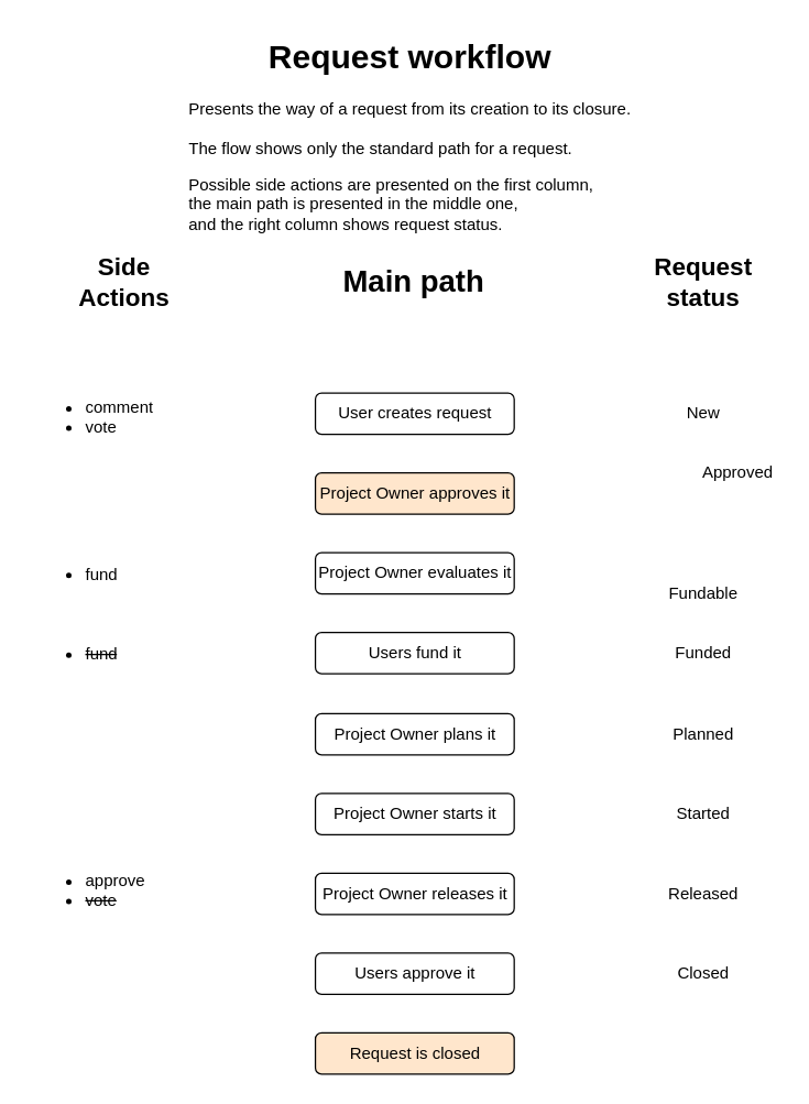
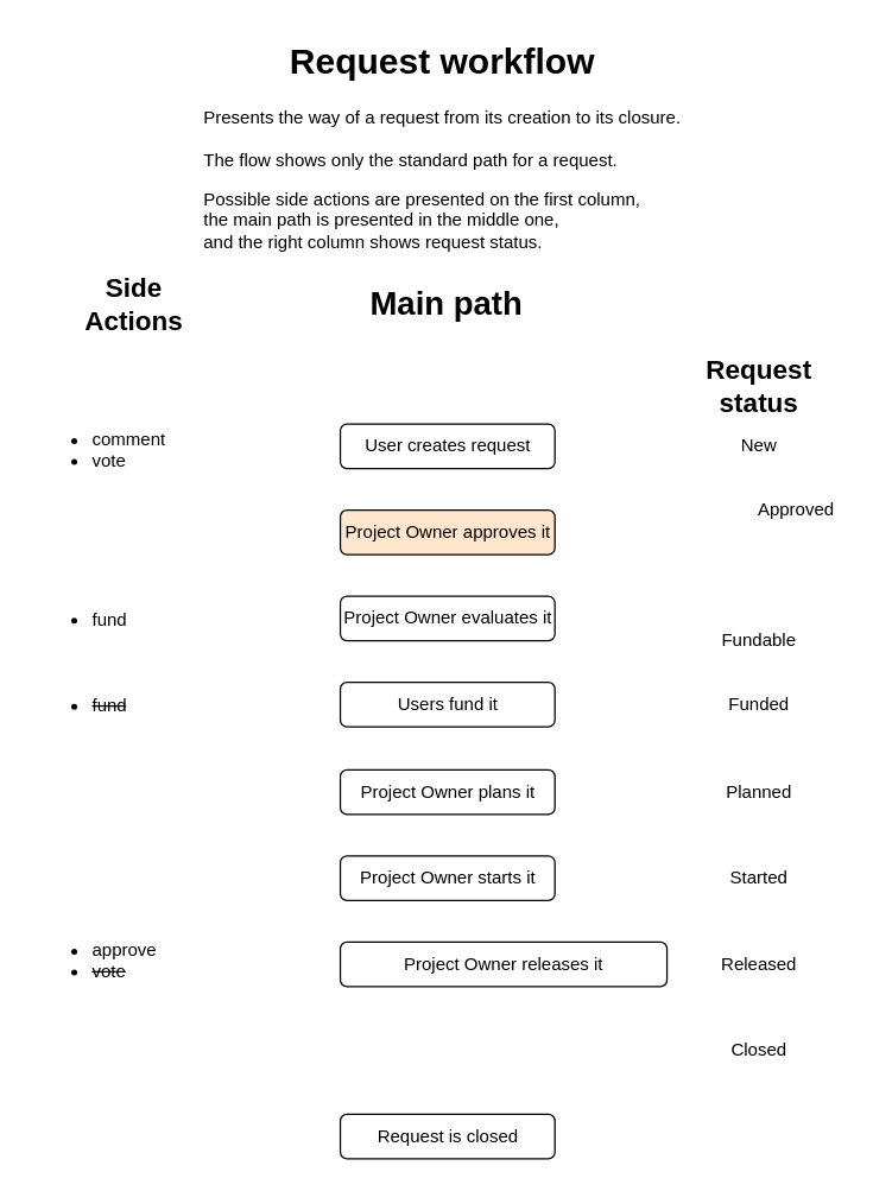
  <mxCell id="0" />
  <mxCell id="1" parent="0" />
  <mxCell id="2" value="&lt;h1 align=&quot;center&quot; style=&quot;margin-top: 0px;&quot;&gt;Request workflow&lt;br&gt;&lt;/h1&gt;&lt;p&gt;Presents the way of a request from its creation to its closure.&lt;br&gt;&lt;br&gt;The flow shows only the standard path for a request.&lt;/p&gt;&lt;p&gt;Possible side actions are presented on the first column,&lt;br&gt;the main path is presented in the middle one,&lt;br&gt;and the right column shows request status.&lt;br&gt;&lt;/p&gt;" style="text;html=1;whiteSpace=wrap;overflow=hidden;rounded=0;" parent="1" vertex="1"><mxGeometry x="135" width="331" height="150" as="geometry" y="20" /></mxCell>
  <mxCell id="3" value="&lt;font size=&quot;1&quot;&gt;&lt;b&gt;&lt;font style=&quot;font-size: 22px;&quot;&gt;Main path&lt;/font&gt;&lt;/b&gt;&lt;/font&gt;" style="text;html=1;align=center;verticalAlign=middle;whiteSpace=wrap;rounded=0;" parent="1" vertex="1"><mxGeometry x="241" y="190" width="119" height="30" as="geometry" /></mxCell>
  <mxCell id="4" value="&lt;b&gt;&lt;font style=&quot;font-size: 18px;&quot;&gt;Side&lt;br&gt;&lt;/font&gt;&lt;/b&gt;&lt;div&gt;&lt;b&gt;&lt;font style=&quot;font-size: 18px;&quot;&gt;Actions&lt;/font&gt;&lt;/b&gt;&lt;/div&gt;" style="text;html=1;align=center;verticalAlign=middle;whiteSpace=wrap;rounded=0;" parent="1" vertex="1"><mxGeometry x="45" y="170" width="90" height="70" as="geometry" /></mxCell>
- <mxCell id="5" value="&lt;b&gt;&lt;font style=&quot;font-size: 18px;&quot;&gt;Request status&lt;br&gt;&lt;/font&gt;&lt;/b&gt;" style="text;html=1;align=center;verticalAlign=middle;whiteSpace=wrap;rounded=0;" parent="1" vertex="1"><mxGeometry x="466" y="190" width="90" height="30" as="geometry" /></mxCell>
+ <mxCell id="5" value="&lt;b&gt;&lt;font style=&quot;font-size: 18px;&quot;&gt;Request status&lt;br&gt;&lt;/font&gt;&lt;/b&gt;" style="text;html=1;align=center;verticalAlign=middle;whiteSpace=wrap;rounded=0;" parent="1" vertex="1"><mxGeometry x="466" y="245" width="90" height="30" as="geometry" /></mxCell>
  <mxCell id="6" value="New" style="text;html=1;align=center;verticalAlign=middle;whiteSpace=wrap;rounded=0;" parent="1" vertex="1"><mxGeometry x="481" y="285" width="60" height="30" as="geometry" /></mxCell>
  <mxCell id="7" value="&lt;ul&gt;&lt;li&gt;comment&lt;/li&gt;&lt;li&gt;vote&lt;br&gt;&lt;/li&gt;&lt;/ul&gt;" style="text;html=1;whiteSpace=wrap;overflow=hidden;rounded=0;" parent="1" vertex="1"><mxGeometry x="20" y="270" width="140" height="60" as="geometry" /></mxCell>
  <mxCell id="8" value="Users fund it" style="rounded=1;whiteSpace=wrap;html=1;" parent="1" vertex="1"><mxGeometry x="228.75" y="459" width="144.5" height="30" as="geometry" /></mxCell>
  <mxCell id="9" value="Project Owner plans it" style="rounded=1;whiteSpace=wrap;html=1;" parent="1" vertex="1"><mxGeometry x="228.75" y="518" width="144.5" height="30" as="geometry" /></mxCell>
  <mxCell id="10" value="Project Owner starts it" style="rounded=1;whiteSpace=wrap;html=1;" parent="1" vertex="1"><mxGeometry x="228.75" y="576" width="144.5" height="30" as="geometry" /></mxCell>
- <mxCell id="11" value="Project Owner releases it" style="rounded=1;whiteSpace=wrap;html=1;" parent="1" vertex="1"><mxGeometry x="228.75" y="634" width="144.5" height="30" as="geometry" /></mxCell>
- <mxCell id="12" value="Users approve it" style="rounded=1;whiteSpace=wrap;html=1;" parent="1" vertex="1"><mxGeometry x="228.75" y="692" width="144.5" height="30" as="geometry" /></mxCell>
- <mxCell id="13" value="Request is closed" style="rounded=1;whiteSpace=wrap;html=1;fillColor=#ffe6cc;" parent="1" vertex="1"><mxGeometry x="228.75" y="750" width="144.5" height="30" as="geometry" /></mxCell>
+ <mxCell id="11" value="Project Owner releases it" style="rounded=1;whiteSpace=wrap;html=1;" parent="1" vertex="1"><mxGeometry x="228.75" y="634" width="220" height="30" as="geometry" /></mxCell>
+ <mxCell id="13" value="Request is closed" style="rounded=1;whiteSpace=wrap;html=1;" parent="1" vertex="1"><mxGeometry x="228.75" y="750" width="144.5" height="30" as="geometry" /></mxCell>
  <mxCell id="14" value="&lt;div&gt;Project Owner approves it&lt;/div&gt;" style="rounded=1;whiteSpace=wrap;html=1;fillColor=#ffe6cc;" parent="1" vertex="1"><mxGeometry x="228.75" y="343" width="144.5" height="30" as="geometry" /></mxCell>
  <mxCell id="15" value="&lt;div&gt;Project Owner evaluates it&lt;/div&gt;" style="rounded=1;whiteSpace=wrap;html=1;" parent="1" vertex="1"><mxGeometry x="228.75" y="401" width="144.5" height="30" as="geometry" /></mxCell>
  <mxCell id="16" value="User creates request" style="rounded=1;whiteSpace=wrap;html=1;" parent="1" vertex="1"><mxGeometry x="228.75" y="285" width="144.5" height="30" as="geometry" /></mxCell>
  <mxCell id="17" value="&lt;ul&gt;&lt;li&gt;approve&lt;br&gt;&lt;/li&gt;&lt;li&gt;&lt;strike&gt;vote&lt;br&gt;&lt;/strike&gt;&lt;/li&gt;&lt;/ul&gt;" style="text;html=1;whiteSpace=wrap;overflow=hidden;rounded=0;" vertex="1" parent="1"><mxGeometry x="20" y="614" width="140" height="70" as="geometry" /></mxCell>
  <mxCell id="18" value="&lt;ul&gt;&lt;li&gt;fund&lt;br&gt;&lt;/li&gt;&lt;/ul&gt;" style="text;html=1;whiteSpace=wrap;overflow=hidden;rounded=0;" vertex="1" parent="1"><mxGeometry x="20" y="391" width="140" height="50" as="geometry" /></mxCell>
  <mxCell id="19" value="Approved" style="text;html=1;align=center;verticalAlign=middle;whiteSpace=wrap;rounded=0;" vertex="1" parent="1"><mxGeometry x="506" y="328" width="60" height="30" as="geometry" /></mxCell>
  <mxCell id="20" value="Fundable" style="text;html=1;align=center;verticalAlign=middle;whiteSpace=wrap;rounded=0;" vertex="1" parent="1"><mxGeometry x="481" y="416" width="60" height="30" as="geometry" /></mxCell>
  <mxCell id="21" value="Funded" style="text;html=1;align=center;verticalAlign=middle;whiteSpace=wrap;rounded=0;" vertex="1" parent="1"><mxGeometry x="481" y="459" width="60" height="30" as="geometry" /></mxCell>
  <mxCell id="22" value="Planned" style="text;html=1;align=center;verticalAlign=middle;whiteSpace=wrap;rounded=0;" vertex="1" parent="1"><mxGeometry x="481" y="518" width="60" height="30" as="geometry" /></mxCell>
  <mxCell id="23" value="Started" style="text;html=1;align=center;verticalAlign=middle;whiteSpace=wrap;rounded=0;" vertex="1" parent="1"><mxGeometry x="481" y="576" width="60" height="30" as="geometry" /></mxCell>
  <mxCell id="24" value="Released" style="text;html=1;align=center;verticalAlign=middle;whiteSpace=wrap;rounded=0;" vertex="1" parent="1"><mxGeometry x="481" y="634" width="60" height="30" as="geometry" /></mxCell>
  <mxCell id="25" value="Closed" style="text;html=1;align=center;verticalAlign=middle;whiteSpace=wrap;rounded=0;" vertex="1" parent="1"><mxGeometry x="481" y="692" width="60" height="30" as="geometry" /></mxCell>
  <mxCell id="26" value="&lt;ul&gt;&lt;li&gt;&lt;strike&gt;fund&lt;br&gt;&lt;/strike&gt;&lt;/li&gt;&lt;/ul&gt;" style="text;html=1;whiteSpace=wrap;overflow=hidden;rounded=0;" vertex="1" parent="1"><mxGeometry x="20" y="449" width="140" height="50" as="geometry" /></mxCell>
